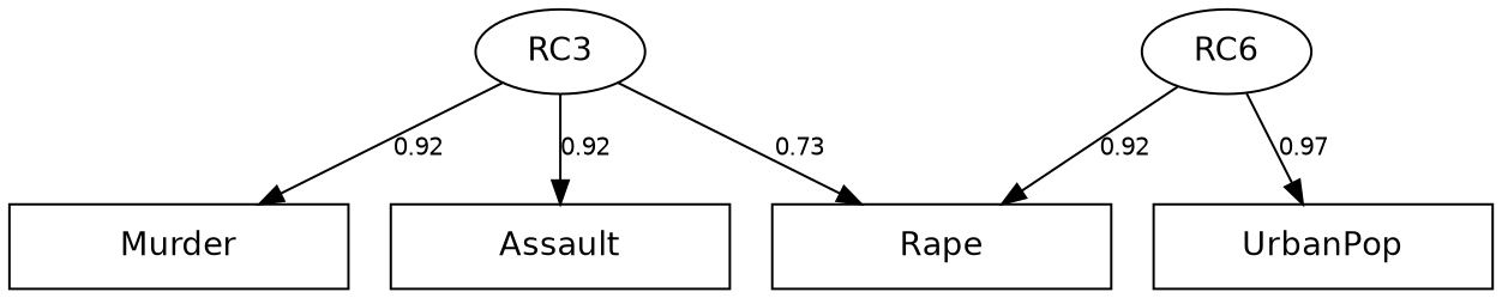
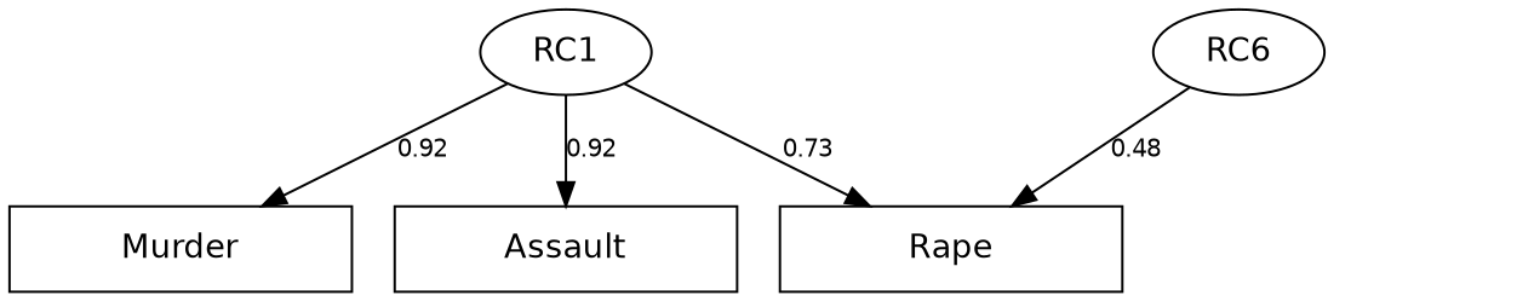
  digraph {
    rankdir=TB
    node [fontname=Helvetica fontsize=14 shape=box]
    edge [fontname=Helvetica fontsize=10]
    n1 [label=Murder width=2]
    n2 [label=Assault width=2]
-   n3 [label=UrbanPop width=2]
    n4 [label=Rape width=2]
-   RC1 [shape=ellipse width=1 label=RC3]
+   RC1 [shape=ellipse width=1]
    n6 [label=RC6 shape=ellipse width=1]
    subgraph sub_1 {
      rank=same
      n1
      n2
-     n3
      n4
    }
    subgraph sub_2 {
      rank=same
      RC1
      n6
    }
    RC1 -> n1 [label=0.92]
    RC1 -> n2 [label=0.92]
    RC1 -> n4 [label=0.73]
-   n6 -> n3 [label=0.97]
-   n6 -> n4 [label=0.92]
+   n6 -> n4 [label=0.48]
  }
